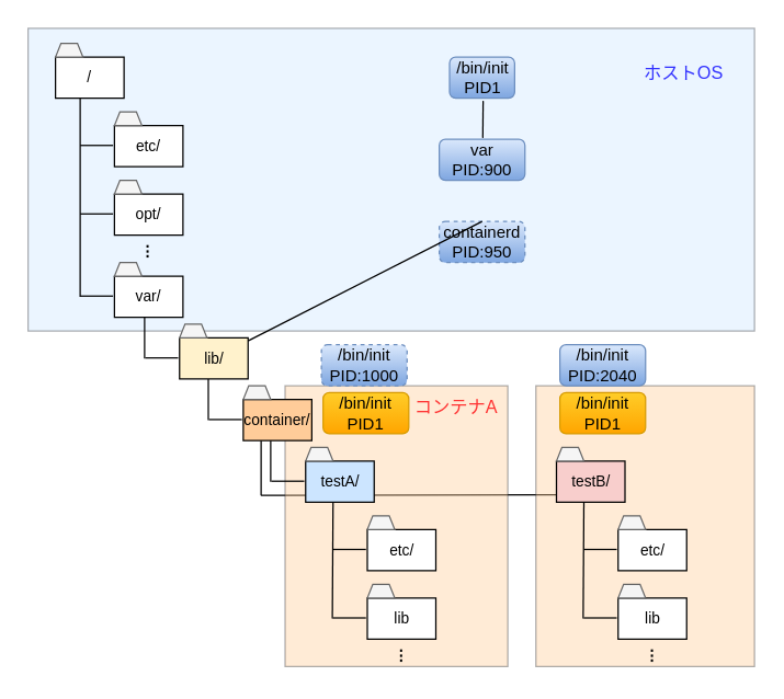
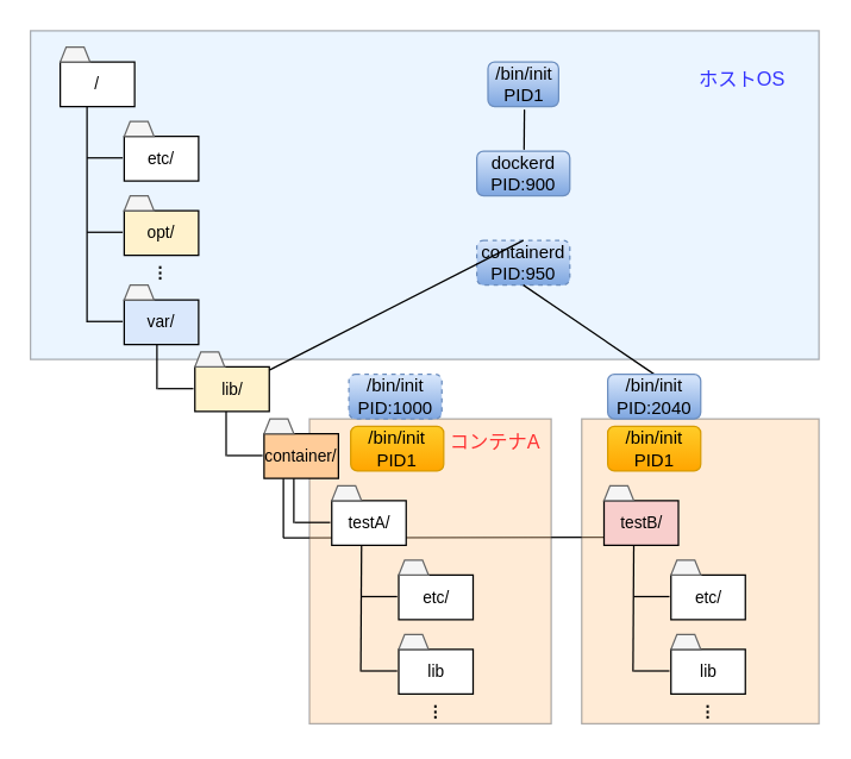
  <mxCell id="0" />
  <mxCell id="1" parent="0" />
  <mxCell id="2" value="" style="endArrow=none;html=1;fontFamily=Helvetica;fontSize=11;entryX=0;entryY=0.75;entryDx=0;entryDy=0;" edge="1" parent="1"><mxGeometry width="50" height="50" relative="1" as="geometry"><mxPoint x="190" y="361" as="sourcePoint" /><mxPoint x="405.5" y="360.5" as="targetPoint" /></mxGeometry></mxCell>
  <mxCell id="3" value="" style="rounded=0;whiteSpace=wrap;html=1;fontFamily=Helvetica;fontSize=13;fillColor=#ffcc99;strokeColor=#36393d;opacity=40;" vertex="1" parent="1"><mxGeometry x="207.5" y="281" width="162.5" height="205" as="geometry" /></mxCell>
  <mxCell id="4" value="&lt;font style=&quot;font-size: 11px;&quot;&gt;etc/&lt;/font&gt;" style="rounded=0;whiteSpace=wrap;html=1;fontFamily=Helvetica;fontSize=11;" vertex="1" parent="1"><mxGeometry x="267.5" y="386" width="50" height="30" as="geometry" /></mxCell>
  <mxCell id="5" value="" style="shape=trapezoid;perimeter=trapezoidPerimeter;whiteSpace=wrap;html=1;fontFamily=メイリオ;fontSize=11;fillColor=#f5f5f5;strokeColor=#666666;fontColor=#333333;" vertex="1" parent="1"><mxGeometry x="267.5" y="376" width="20" height="10" as="geometry" /></mxCell>
  <mxCell id="6" value="" style="rounded=0;whiteSpace=wrap;html=1;fontFamily=Helvetica;fontSize=13;fillColor=#cce5ff;strokeColor=#36393d;opacity=40;" vertex="1" parent="1"><mxGeometry x="20" y="20" width="530" height="221" as="geometry" /></mxCell>
  <mxCell id="7" value="" style="group;fontSize=11;" vertex="1" connectable="0" parent="1"><mxGeometry x="40" y="31" width="60" height="50" as="geometry" /></mxCell>
  <mxCell id="8" value="" style="group;fontSize=11;" vertex="1" connectable="0" parent="7"><mxGeometry width="50" height="40" as="geometry" /></mxCell>
  <mxCell id="9" value="/" style="rounded=0;whiteSpace=wrap;html=1;fontFamily=Helvetica;fontSize=11;" vertex="1" parent="8"><mxGeometry y="10" width="50" height="30" as="geometry" /></mxCell>
  <mxCell id="10" value="" style="shape=trapezoid;perimeter=trapezoidPerimeter;whiteSpace=wrap;html=1;fontFamily=メイリオ;fontSize=11;fillColor=#f5f5f5;strokeColor=#666666;fontColor=#333333;" vertex="1" parent="8"><mxGeometry width="20" height="10" as="geometry" /></mxCell>
  <mxCell id="11" value="" style="endArrow=none;html=1;fontFamily=Helvetica;fontSize=11;entryX=0.25;entryY=1;entryDx=0;entryDy=0;" edge="1" parent="1"><mxGeometry width="50" height="50" relative="1" as="geometry"><mxPoint x="58" y="216" as="sourcePoint" /><mxPoint x="58" y="71" as="targetPoint" /></mxGeometry></mxCell>
  <mxCell id="12" value="" style="endArrow=none;html=1;fontFamily=Helvetica;fontSize=11;entryX=0;entryY=0.5;entryDx=0;entryDy=0;" edge="1" parent="1"><mxGeometry width="50" height="50" relative="1" as="geometry"><mxPoint x="58" y="105.5" as="sourcePoint" /><mxPoint x="82" y="105.5" as="targetPoint" /></mxGeometry></mxCell>
  <mxCell id="13" value="" style="endArrow=none;html=1;fontFamily=Helvetica;fontSize=11;entryX=0;entryY=0.5;entryDx=0;entryDy=0;" edge="1" parent="1"><mxGeometry width="50" height="50" relative="1" as="geometry"><mxPoint x="105.5" y="260.66" as="sourcePoint" /><mxPoint x="129.5" y="260.66" as="targetPoint" /></mxGeometry></mxCell>
  <mxCell id="14" value="" style="endArrow=none;html=1;fontFamily=Helvetica;fontSize=11;entryX=0.5;entryY=1;entryDx=0;entryDy=0;" edge="1" parent="1"><mxGeometry width="50" height="50" relative="1" as="geometry"><mxPoint x="105" y="261" as="sourcePoint" /><mxPoint x="105" y="231" as="targetPoint" /></mxGeometry></mxCell>
  <mxCell id="15" value="ホストOS" style="text;html=1;strokeColor=none;fillColor=none;align=center;verticalAlign=middle;whiteSpace=wrap;rounded=0;fontFamily=Helvetica;fontSize=13;opacity=40;fontColor=#3333FF;labelBackgroundColor=none;" vertex="1" parent="1"><mxGeometry x="460.5" y="42" width="75" height="20" as="geometry" /></mxCell>
  <mxCell id="16" value="" style="group;fontSize=11;" vertex="1" connectable="0" parent="1"><mxGeometry x="83" y="81" width="60" height="50" as="geometry" /></mxCell>
  <mxCell id="17" value="" style="group;fontSize=11;" vertex="1" connectable="0" parent="16"><mxGeometry width="50" height="40" as="geometry" /></mxCell>
  <mxCell id="18" value="&lt;font style=&quot;font-size: 11px;&quot;&gt;etc/&lt;/font&gt;" style="rounded=0;whiteSpace=wrap;html=1;fontFamily=Helvetica;fontSize=11;" vertex="1" parent="17"><mxGeometry y="10" width="50" height="30" as="geometry" /></mxCell>
  <mxCell id="19" value="" style="shape=trapezoid;perimeter=trapezoidPerimeter;whiteSpace=wrap;html=1;fontFamily=メイリオ;fontSize=11;fillColor=#f5f5f5;strokeColor=#666666;fontColor=#333333;" vertex="1" parent="17"><mxGeometry width="20" height="10" as="geometry" /></mxCell>
  <mxCell id="20" value="" style="endArrow=none;html=1;fontFamily=Helvetica;fontSize=11;entryX=0;entryY=0.5;entryDx=0;entryDy=0;" edge="1" parent="1"><mxGeometry width="50" height="50" relative="1" as="geometry"><mxPoint x="58" y="155.5" as="sourcePoint" /><mxPoint x="82" y="155.5" as="targetPoint" /></mxGeometry></mxCell>
  <mxCell id="21" value="" style="group;fontSize=11;" vertex="1" connectable="0" parent="1"><mxGeometry x="83" y="131" width="60" height="60" as="geometry" /></mxCell>
  <mxCell id="22" value="" style="group;fontSize=11;" vertex="1" connectable="0" parent="21"><mxGeometry width="50" height="40" as="geometry" /></mxCell>
- <mxCell id="23" value="&lt;font style=&quot;font-size: 11px;&quot;&gt;opt/&lt;/font&gt;" style="rounded=0;whiteSpace=wrap;html=1;fontFamily=Helvetica;fontSize=11;" vertex="1" parent="22"><mxGeometry y="10" width="50" height="30" as="geometry" /></mxCell>
+ <mxCell id="23" value="&lt;font style=&quot;font-size: 11px;&quot;&gt;opt/&lt;/font&gt;" style="rounded=0;whiteSpace=wrap;html=1;fontFamily=Helvetica;fontSize=11;fillColor=#fff2cc;" vertex="1" parent="22"><mxGeometry y="10" width="50" height="30" as="geometry" /></mxCell>
  <mxCell id="24" value="" style="shape=trapezoid;perimeter=trapezoidPerimeter;whiteSpace=wrap;html=1;fontFamily=メイリオ;fontSize=11;fillColor=#f5f5f5;strokeColor=#666666;fontColor=#333333;" vertex="1" parent="22"><mxGeometry width="20" height="10" as="geometry" /></mxCell>
  <mxCell id="25" value="&lt;font style=&quot;font-size: 11px;&quot;&gt;⋮&lt;/font&gt;" style="text;html=1;strokeColor=none;fillColor=none;align=center;verticalAlign=middle;whiteSpace=wrap;rounded=0;fontFamily=Helvetica;fontSize=11;fontStyle=1" vertex="1" parent="21"><mxGeometry x="5.5" y="42" width="37" height="20" as="geometry" /></mxCell>
  <mxCell id="26" value="" style="endArrow=none;html=1;fontFamily=Helvetica;fontSize=11;entryX=0;entryY=0.5;entryDx=0;entryDy=0;" edge="1" parent="1"><mxGeometry width="50" height="50" relative="1" as="geometry"><mxPoint x="58" y="215.5" as="sourcePoint" /><mxPoint x="82" y="215.5" as="targetPoint" /></mxGeometry></mxCell>
  <mxCell id="27" value="" style="group;fontSize=11;" vertex="1" connectable="0" parent="1"><mxGeometry x="83" y="191" width="60" height="60" as="geometry" /></mxCell>
  <mxCell id="28" value="" style="group;fontSize=11;" vertex="1" connectable="0" parent="27"><mxGeometry width="50" height="40" as="geometry" /></mxCell>
- <mxCell id="29" value="&lt;font style=&quot;font-size: 11px;&quot;&gt;var/&lt;/font&gt;" style="rounded=0;whiteSpace=wrap;html=1;fontFamily=Helvetica;fontSize=11;" vertex="1" parent="28"><mxGeometry y="10" width="50" height="30" as="geometry" /></mxCell>
+ <mxCell id="29" value="&lt;font style=&quot;font-size: 11px;&quot;&gt;var/&lt;/font&gt;" style="rounded=0;whiteSpace=wrap;html=1;fontFamily=Helvetica;fontSize=11;fillColor=#dae8fc;" vertex="1" parent="28"><mxGeometry y="10" width="50" height="30" as="geometry" /></mxCell>
  <mxCell id="30" value="" style="shape=trapezoid;perimeter=trapezoidPerimeter;whiteSpace=wrap;html=1;fontFamily=メイリオ;fontSize=11;fillColor=#f5f5f5;strokeColor=#666666;fontColor=#333333;" vertex="1" parent="28"><mxGeometry width="20" height="10" as="geometry" /></mxCell>
  <mxCell id="31" value="" style="group;fontSize=11;" vertex="1" connectable="0" parent="1"><mxGeometry x="130.5" y="236" width="60" height="50" as="geometry" /></mxCell>
  <mxCell id="32" value="" style="group;fontSize=11;" vertex="1" connectable="0" parent="31"><mxGeometry width="50" height="40" as="geometry" /></mxCell>
  <mxCell id="33" value="&lt;font style=&quot;font-size: 11px;&quot;&gt;lib/&lt;/font&gt;" style="rounded=0;whiteSpace=wrap;html=1;fontFamily=Helvetica;fontSize=11;fillColor=#fff2cc;" vertex="1" parent="32"><mxGeometry y="10" width="50" height="30" as="geometry" /></mxCell>
  <mxCell id="34" value="" style="shape=trapezoid;perimeter=trapezoidPerimeter;whiteSpace=wrap;html=1;fontFamily=メイリオ;fontSize=11;fillColor=#f5f5f5;strokeColor=#666666;fontColor=#333333;" vertex="1" parent="32"><mxGeometry width="20" height="10" as="geometry" /></mxCell>
  <mxCell id="35" value="" style="endArrow=none;html=1;fontFamily=Helvetica;fontSize=11;entryX=0.5;entryY=1;entryDx=0;entryDy=0;" edge="1" parent="1"><mxGeometry width="50" height="50" relative="1" as="geometry"><mxPoint x="151.5" y="306" as="sourcePoint" /><mxPoint x="151.5" y="276" as="targetPoint" /></mxGeometry></mxCell>
  <mxCell id="36" value="" style="endArrow=none;html=1;fontFamily=Helvetica;fontSize=11;entryX=0;entryY=0.5;entryDx=0;entryDy=0;" edge="1" parent="1"><mxGeometry width="50" height="50" relative="1" as="geometry"><mxPoint x="152" y="305.66" as="sourcePoint" /><mxPoint x="176" y="305.66" as="targetPoint" /></mxGeometry></mxCell>
  <mxCell id="37" value="" style="group;fontSize=11;" vertex="1" connectable="0" parent="1"><mxGeometry x="177" y="281" width="60" height="50" as="geometry" /></mxCell>
  <mxCell id="38" value="" style="group;fontSize=11;" vertex="1" connectable="0" parent="37"><mxGeometry width="50" height="40" as="geometry" /></mxCell>
  <mxCell id="39" value="&lt;font style=&quot;font-size: 11px;&quot;&gt;container/&lt;/font&gt;" style="rounded=0;whiteSpace=wrap;html=1;fontFamily=Helvetica;fontSize=11;fillColor=#ffcc99;" vertex="1" parent="38"><mxGeometry y="10" width="50" height="30" as="geometry" /></mxCell>
  <mxCell id="40" value="" style="shape=trapezoid;perimeter=trapezoidPerimeter;whiteSpace=wrap;html=1;fontFamily=メイリオ;fontSize=11;fillColor=#f5f5f5;strokeColor=#666666;fontColor=#333333;" vertex="1" parent="38"><mxGeometry width="20" height="10" as="geometry" /></mxCell>
  <mxCell id="41" value="" style="endArrow=none;html=1;fontFamily=Helvetica;fontSize=11;entryX=0;entryY=0.5;entryDx=0;entryDy=0;" edge="1" parent="1"><mxGeometry width="50" height="50" relative="1" as="geometry"><mxPoint x="197.5" y="350.66" as="sourcePoint" /><mxPoint x="221.5" y="350.66" as="targetPoint" /></mxGeometry></mxCell>
  <mxCell id="42" value="" style="group;fontSize=11;" vertex="1" connectable="0" parent="1"><mxGeometry x="222.5" y="326" width="60" height="50" as="geometry" /></mxCell>
  <mxCell id="43" value="" style="group;fontSize=11;" vertex="1" connectable="0" parent="42"><mxGeometry width="50" height="40" as="geometry" /></mxCell>
- <mxCell id="44" value="&lt;font style=&quot;font-size: 11px&quot;&gt;testA/&lt;/font&gt;" style="rounded=0;whiteSpace=wrap;html=1;fontFamily=Helvetica;fontSize=11;fillColor=#cce5ff;" vertex="1" parent="43"><mxGeometry y="10" width="50" height="30" as="geometry" /></mxCell>
+ <mxCell id="44" value="&lt;font style=&quot;font-size: 11px&quot;&gt;testA/&lt;/font&gt;" style="rounded=0;whiteSpace=wrap;html=1;fontFamily=Helvetica;fontSize=11;" vertex="1" parent="43"><mxGeometry y="10" width="50" height="30" as="geometry" /></mxCell>
  <mxCell id="45" value="" style="shape=trapezoid;perimeter=trapezoidPerimeter;whiteSpace=wrap;html=1;fontFamily=メイリオ;fontSize=11;fillColor=#f5f5f5;strokeColor=#666666;fontColor=#333333;" vertex="1" parent="43"><mxGeometry width="20" height="10" as="geometry" /></mxCell>
  <mxCell id="46" value="" style="endArrow=none;html=1;fontFamily=Helvetica;fontSize=11;entryX=0.5;entryY=1;entryDx=0;entryDy=0;" edge="1" parent="1"><mxGeometry width="50" height="50" relative="1" as="geometry"><mxPoint x="197" y="351" as="sourcePoint" /><mxPoint x="197" y="321" as="targetPoint" /></mxGeometry></mxCell>
  <mxCell id="47" value="" style="endArrow=none;html=1;fontFamily=Helvetica;fontSize=11;entryX=0.25;entryY=1;entryDx=0;entryDy=0;" edge="1" parent="1"><mxGeometry width="50" height="50" relative="1" as="geometry"><mxPoint x="242" y="451" as="sourcePoint" /><mxPoint x="242.5" y="366" as="targetPoint" /></mxGeometry></mxCell>
  <mxCell id="48" value="" style="endArrow=none;html=1;fontFamily=Helvetica;fontSize=11;entryX=0;entryY=0.5;entryDx=0;entryDy=0;" edge="1" parent="1"><mxGeometry width="50" height="50" relative="1" as="geometry"><mxPoint x="242.5" y="400.5" as="sourcePoint" /><mxPoint x="266.5" y="400.5" as="targetPoint" /></mxGeometry></mxCell>
  <mxCell id="49" value="" style="endArrow=none;html=1;fontFamily=Helvetica;fontSize=11;entryX=0;entryY=0.5;entryDx=0;entryDy=0;" edge="1" parent="1"><mxGeometry width="50" height="50" relative="1" as="geometry"><mxPoint x="242.5" y="450.5" as="sourcePoint" /><mxPoint x="266.5" y="450.5" as="targetPoint" /></mxGeometry></mxCell>
  <mxCell id="50" value="" style="group;fontSize=11;" vertex="1" connectable="0" parent="1"><mxGeometry x="267.5" y="426" width="60" height="60" as="geometry" /></mxCell>
  <mxCell id="51" value="" style="group;fontSize=11;" vertex="1" connectable="0" parent="50"><mxGeometry width="50" height="40" as="geometry" /></mxCell>
  <mxCell id="52" value="&lt;font style=&quot;font-size: 11px;&quot;&gt;lib&lt;/font&gt;" style="rounded=0;whiteSpace=wrap;html=1;fontFamily=Helvetica;fontSize=11;" vertex="1" parent="51"><mxGeometry y="10" width="50" height="30" as="geometry" /></mxCell>
  <mxCell id="53" value="" style="shape=trapezoid;perimeter=trapezoidPerimeter;whiteSpace=wrap;html=1;fontFamily=メイリオ;fontSize=11;fillColor=#f5f5f5;strokeColor=#666666;fontColor=#333333;" vertex="1" parent="51"><mxGeometry width="20" height="10" as="geometry" /></mxCell>
  <mxCell id="54" value="&lt;font style=&quot;font-size: 11px;&quot;&gt;⋮&lt;/font&gt;" style="text;html=1;strokeColor=none;fillColor=none;align=center;verticalAlign=middle;whiteSpace=wrap;rounded=0;fontFamily=Helvetica;fontSize=11;fontStyle=1" vertex="1" parent="50"><mxGeometry x="6.5" y="42" width="37" height="20" as="geometry" /></mxCell>
  <mxCell id="55" value="" style="rounded=0;whiteSpace=wrap;html=1;fontFamily=Helvetica;fontSize=13;fillColor=#ffcc99;strokeColor=#36393d;opacity=40;" vertex="1" parent="1"><mxGeometry x="390.5" y="281" width="159.5" height="205" as="geometry" /></mxCell>
  <mxCell id="56" value="&lt;font style=&quot;font-size: 11px;&quot;&gt;etc/&lt;/font&gt;" style="rounded=0;whiteSpace=wrap;html=1;fontFamily=Helvetica;fontSize=11;" vertex="1" parent="1"><mxGeometry x="450.5" y="386" width="50" height="30" as="geometry" /></mxCell>
  <mxCell id="57" value="" style="shape=trapezoid;perimeter=trapezoidPerimeter;whiteSpace=wrap;html=1;fontFamily=メイリオ;fontSize=11;fillColor=#f5f5f5;strokeColor=#666666;fontColor=#333333;" vertex="1" parent="1"><mxGeometry x="450.5" y="376" width="20" height="10" as="geometry" /></mxCell>
  <mxCell id="58" value="" style="group;fontSize=11;" vertex="1" connectable="0" parent="1"><mxGeometry x="405.5" y="326" width="60" height="50" as="geometry" /></mxCell>
  <mxCell id="59" value="" style="group;fontSize=11;" vertex="1" connectable="0" parent="58"><mxGeometry width="50" height="40" as="geometry" /></mxCell>
  <mxCell id="60" value="testB/" style="rounded=0;whiteSpace=wrap;html=1;fontFamily=Helvetica;fontSize=11;fillColor=#f8cecc;" vertex="1" parent="59"><mxGeometry y="10" width="50" height="30" as="geometry" /></mxCell>
  <mxCell id="61" value="" style="shape=trapezoid;perimeter=trapezoidPerimeter;whiteSpace=wrap;html=1;fontFamily=メイリオ;fontSize=11;fillColor=#f5f5f5;strokeColor=#666666;fontColor=#333333;" vertex="1" parent="59"><mxGeometry width="20" height="10" as="geometry" /></mxCell>
  <mxCell id="62" value="" style="endArrow=none;html=1;fontFamily=Helvetica;fontSize=11;entryX=0.25;entryY=1;entryDx=0;entryDy=0;" edge="1" parent="1"><mxGeometry width="50" height="50" relative="1" as="geometry"><mxPoint x="425" y="451" as="sourcePoint" /><mxPoint x="425.5" y="366" as="targetPoint" /></mxGeometry></mxCell>
  <mxCell id="63" value="" style="endArrow=none;html=1;fontFamily=Helvetica;fontSize=11;entryX=0;entryY=0.5;entryDx=0;entryDy=0;" edge="1" parent="1"><mxGeometry width="50" height="50" relative="1" as="geometry"><mxPoint x="425.5" y="400.5" as="sourcePoint" /><mxPoint x="449.5" y="400.5" as="targetPoint" /></mxGeometry></mxCell>
  <mxCell id="64" value="" style="endArrow=none;html=1;fontFamily=Helvetica;fontSize=11;entryX=0;entryY=0.5;entryDx=0;entryDy=0;" edge="1" parent="1"><mxGeometry width="50" height="50" relative="1" as="geometry"><mxPoint x="425.5" y="450.5" as="sourcePoint" /><mxPoint x="449.5" y="450.5" as="targetPoint" /></mxGeometry></mxCell>
  <mxCell id="65" value="" style="group;fontSize=11;" vertex="1" connectable="0" parent="1"><mxGeometry x="450.5" y="426" width="60" height="60" as="geometry" /></mxCell>
  <mxCell id="66" value="" style="group;fontSize=11;" vertex="1" connectable="0" parent="65"><mxGeometry width="50" height="40" as="geometry" /></mxCell>
  <mxCell id="67" value="&lt;font style=&quot;font-size: 11px;&quot;&gt;lib&lt;/font&gt;" style="rounded=0;whiteSpace=wrap;html=1;fontFamily=Helvetica;fontSize=11;" vertex="1" parent="66"><mxGeometry y="10" width="50" height="30" as="geometry" /></mxCell>
  <mxCell id="68" value="" style="shape=trapezoid;perimeter=trapezoidPerimeter;whiteSpace=wrap;html=1;fontFamily=メイリオ;fontSize=11;fillColor=#f5f5f5;strokeColor=#666666;fontColor=#333333;" vertex="1" parent="66"><mxGeometry width="20" height="10" as="geometry" /></mxCell>
  <mxCell id="69" value="&lt;font style=&quot;font-size: 11px;&quot;&gt;⋮&lt;/font&gt;" style="text;html=1;strokeColor=none;fillColor=none;align=center;verticalAlign=middle;whiteSpace=wrap;rounded=0;fontFamily=Helvetica;fontSize=11;fontStyle=1" vertex="1" parent="65"><mxGeometry x="6.5" y="42" width="37" height="20" as="geometry" /></mxCell>
  <mxCell id="70" value="/bin/init&lt;br&gt;PID1" style="rounded=1;whiteSpace=wrap;html=1;gradientColor=#7ea6e0;fillColor=#dae8fc;strokeColor=#6c8ebf;" vertex="1" parent="1"><mxGeometry x="327.5" y="41" width="47.5" height="30" as="geometry" /></mxCell>
  <mxCell id="71" value="" style="endArrow=none;html=1;fontFamily=Helvetica;fontSize=11;entryX=0.25;entryY=1;entryDx=0;entryDy=0;" edge="1" parent="1"><mxGeometry width="50" height="50" relative="1" as="geometry"><mxPoint x="351.75" y="100" as="sourcePoint" /><mxPoint x="352" y="73" as="targetPoint" /></mxGeometry></mxCell>
- <mxCell id="72" value="var&lt;br&gt;PID:900" style="rounded=1;whiteSpace=wrap;html=1;gradientColor=#7ea6e0;fillColor=#dae8fc;strokeColor=#6c8ebf;" vertex="1" parent="1"><mxGeometry x="320" y="101" width="62.5" height="30" as="geometry" /></mxCell>
+ <mxCell id="72" value="dockerd&lt;br&gt;PID:900" style="rounded=1;whiteSpace=wrap;html=1;gradientColor=#7ea6e0;fillColor=#dae8fc;strokeColor=#6c8ebf;" vertex="1" parent="1"><mxGeometry x="320" y="101" width="62.5" height="30" as="geometry" /></mxCell>
  <mxCell id="73" value="containerd&lt;br&gt;PID:950" style="rounded=1;whiteSpace=wrap;html=1;gradientColor=#7ea6e0;fillColor=#dae8fc;strokeColor=#6c8ebf;dashed=1;" vertex="1" parent="1"><mxGeometry x="320" y="161" width="62.5" height="30" as="geometry" /></mxCell>
  <mxCell id="74" value="" style="endArrow=none;html=1;fontFamily=Helvetica;fontSize=11;exitX=0.5;exitY=0;exitDx=0;exitDy=0;" edge="1" parent="1" source="73" target="33"><mxGeometry width="50" height="50" relative="1" as="geometry"><mxPoint x="352.5" y="148" as="sourcePoint" /><mxPoint x="353" y="141" as="targetPoint" /></mxGeometry></mxCell>
+ <mxCell id="75" value="" style="endArrow=none;html=1;fontFamily=Helvetica;fontSize=11;entryX=0.5;entryY=0;entryDx=0;entryDy=0;exitX=0.5;exitY=1;exitDx=0;exitDy=0;" edge="1" parent="1" source="73" target="77"><mxGeometry width="50" height="50" relative="1" as="geometry"><mxPoint x="401.75" y="176" as="sourcePoint" /><mxPoint x="425.75" y="176" as="targetPoint" /></mxGeometry></mxCell>
  <mxCell id="76" value="/bin/init&lt;br&gt;PID:1000" style="rounded=1;whiteSpace=wrap;html=1;gradientColor=#7ea6e0;fillColor=#dae8fc;strokeColor=#6c8ebf;dashed=1;" vertex="1" parent="1"><mxGeometry x="234" y="251" width="62.5" height="30" as="geometry" /></mxCell>
  <mxCell id="77" value="/bin/init&lt;br&gt;PID:2040" style="rounded=1;whiteSpace=wrap;html=1;gradientColor=#7ea6e0;fillColor=#dae8fc;strokeColor=#6c8ebf;" vertex="1" parent="1"><mxGeometry x="408" y="251" width="62.5" height="30" as="geometry" /></mxCell>
  <mxCell id="78" value="/bin/init&lt;br&gt;PID1" style="rounded=1;whiteSpace=wrap;html=1;gradientColor=#ffa500;fillColor=#ffcd28;strokeColor=#d79b00;" vertex="1" parent="1"><mxGeometry x="235.25" y="286" width="62.5" height="30" as="geometry" /></mxCell>
  <mxCell id="79" value="/bin/init&lt;br&gt;PID1" style="rounded=1;whiteSpace=wrap;html=1;gradientColor=#ffa500;fillColor=#ffcd28;strokeColor=#d79b00;" vertex="1" parent="1"><mxGeometry x="408" y="286" width="62.5" height="30" as="geometry" /></mxCell>
  <mxCell id="80" value="コンテナA" style="text;html=1;strokeColor=none;fillColor=none;align=center;verticalAlign=middle;whiteSpace=wrap;rounded=0;fontFamily=Helvetica;fontSize=13;opacity=40;fontColor=#FF3333;labelBackgroundColor=none;" vertex="1" parent="1"><mxGeometry x="295" y="286" width="75" height="20" as="geometry" /></mxCell>
  <mxCell id="81" value="" style="endArrow=none;html=1;fontFamily=Helvetica;fontSize=11;" edge="1" parent="1"><mxGeometry width="50" height="50" relative="1" as="geometry"><mxPoint x="190" y="361" as="sourcePoint" /><mxPoint x="190" y="321" as="targetPoint" /></mxGeometry></mxCell>
